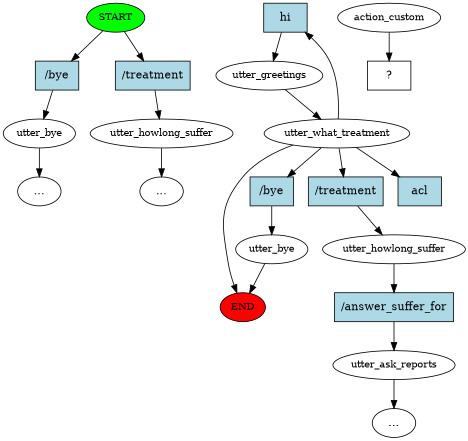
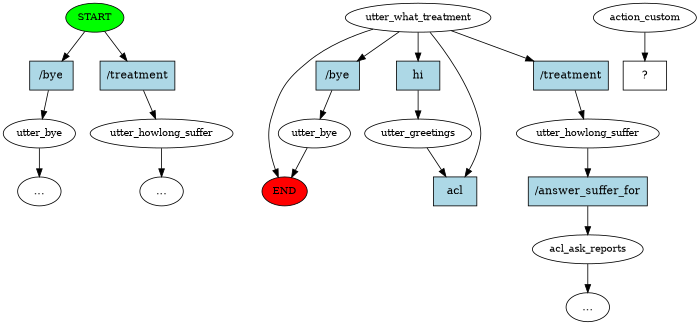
  digraph {
    n1 [fillcolor=green fontsize=12 label=START style=filled]
    n2 [fillcolor=lightblue label="/bye" shape=rect style=filled]
    n3 [fillcolor=lightblue label="/treatment" shape=rect style=filled]
    n4 [fillcolor=lightblue label=hi shape=rect style=filled]
    n5 [fontsize=12 label=utter_greetings]
    n6 [fontsize=12 label=utter_bye]
    n7 [fontsize=12 label=utter_howlong_suffer]
    n8 [fillcolor=red fontsize=12 label=END style=filled]
    n9 [fontsize=12 label=utter_what_treatment]
    n10 [fillcolor=lightblue label="/bye" shape=rect style=filled]
    n11 [fillcolor=lightblue label="/treatment" shape=rect style=filled]
    n12 [fillcolor=lightblue label=acl shape=rect style=filled]
    n13 [fontsize=12 label=utter_bye]
    n14 [fontsize=12 label=utter_howlong_suffer]
    n15 [label="..."]
    n16 [fillcolor=lightblue label="/answer_suffer_for" shape=rect style=filled]
-   n17 [fontsize=12 label=utter_ask_reports]
+   n17 [fontsize=12 label=acl_ask_reports]
    n18 [label="..."]
    n19 [label="..."]
    n20 [fontsize=12 label=action_custom]
    n21 [label="  ?  " shape=rect]
    n1 -> n2
    n1 -> n3
    n2 -> n6
    n3 -> n7
    n4 -> n5
-   n5 -> n9
+   n5 -> n12
    n6 -> n15
    n7 -> n19
    n9 -> n4
    n9 -> n8
    n9 -> n10
    n9 -> n11
    n9 -> n12
    n10 -> n13
    n11 -> n14
    n13 -> n8
    n14 -> n16
    n16 -> n17
    n17 -> n18
    n20 -> n21
  }
